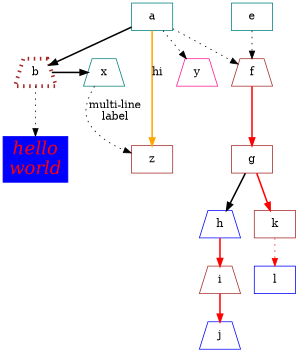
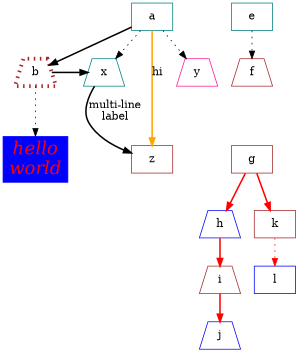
  digraph {
    node [color=brown shape=trapezium]
    edge [color=red style=bold]
    b [style="setlinewidth(5),dotted"]
    x [color=teal]
    n3 [color=blue fontcolor=red fontname="Palatino-Italic" fontsize=24 label="hello\nworld" shape=box style=filled]
    z [shape=box]
    a [color=teal shape=box]
    y [color=deeppink]
    e [color=teal shape=box]
    f
    g [shape=box]
    h [color=blue]
    k [shape=box]
    i
    j [color=blue]
    l [color=blue shape=box]
    subgraph sub_1 {
      rank=same
      b
      x
    }
    b -> x [color=black]
    b -> n3 [style=dotted color=""]
-   x -> z [label="multi-line\nlabel" style=dotted color=""]
+   x -> z [label="multi-line\nlabel" color=""]
    a -> b [color=""]
-   a -> f [style=dotted color=""]
+   a -> x [style=dotted color=""]
    a -> z [color=orange label=hi weight=100]
    a -> y [style=dotted color=""]
    e -> f [color=black style=dotted]
-   f -> g
-   g -> h [color=black]
+   g -> h
    g -> k
    h -> i
    k -> l [style=dotted]
    i -> j
  }
